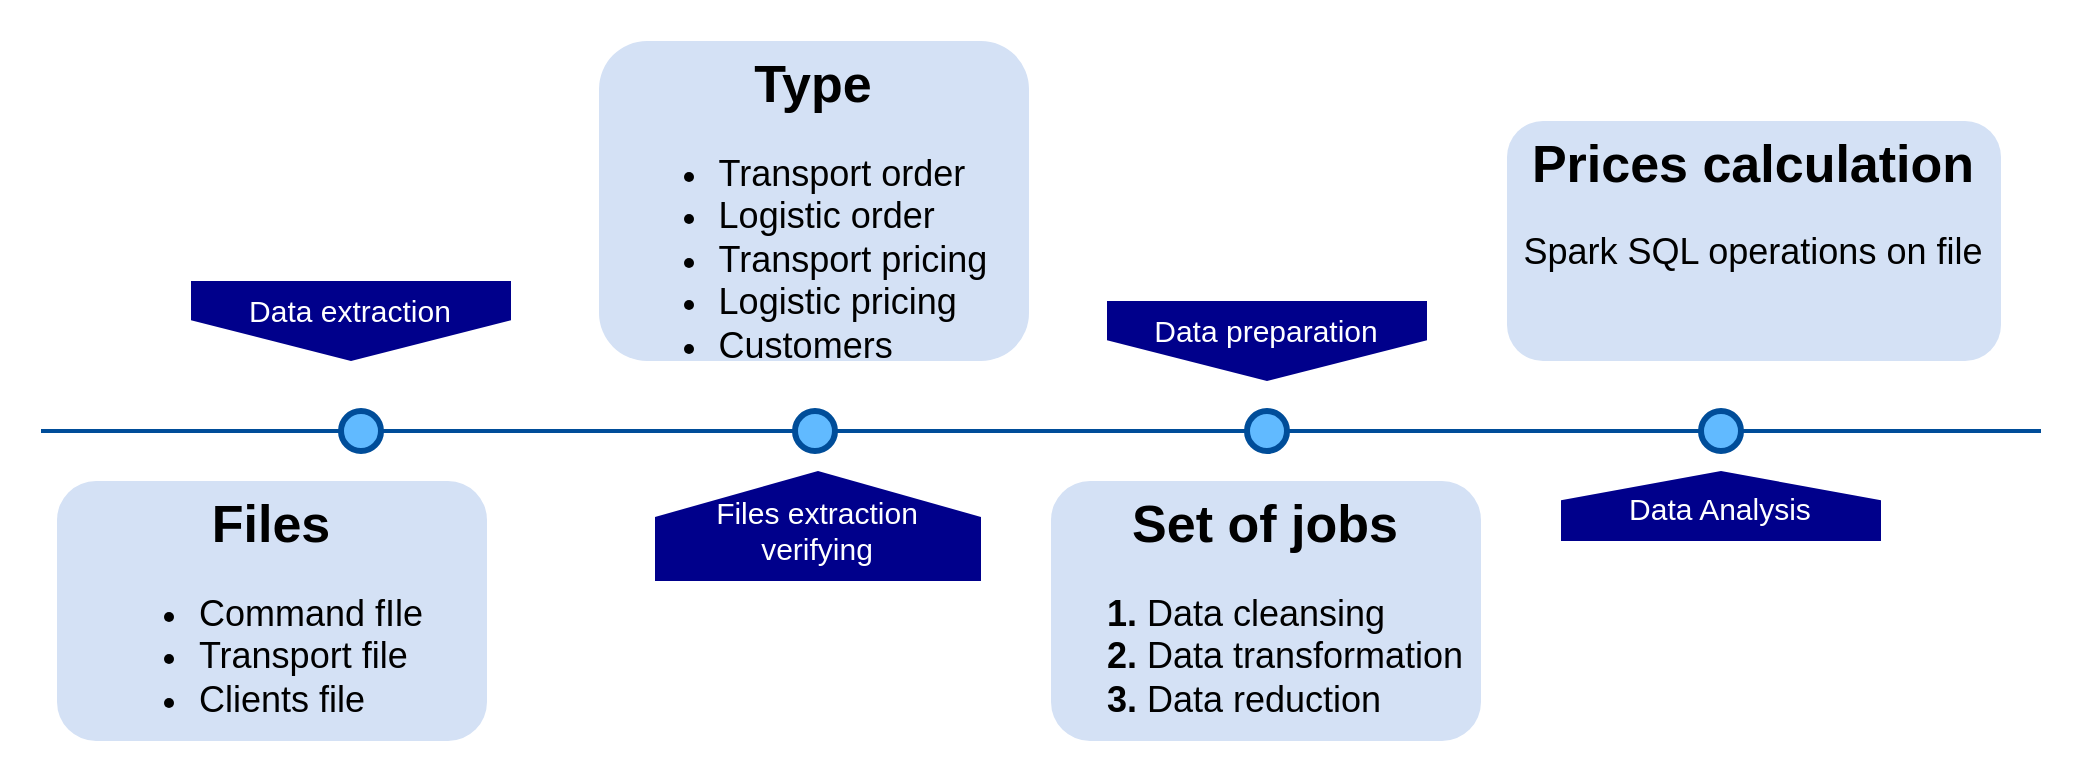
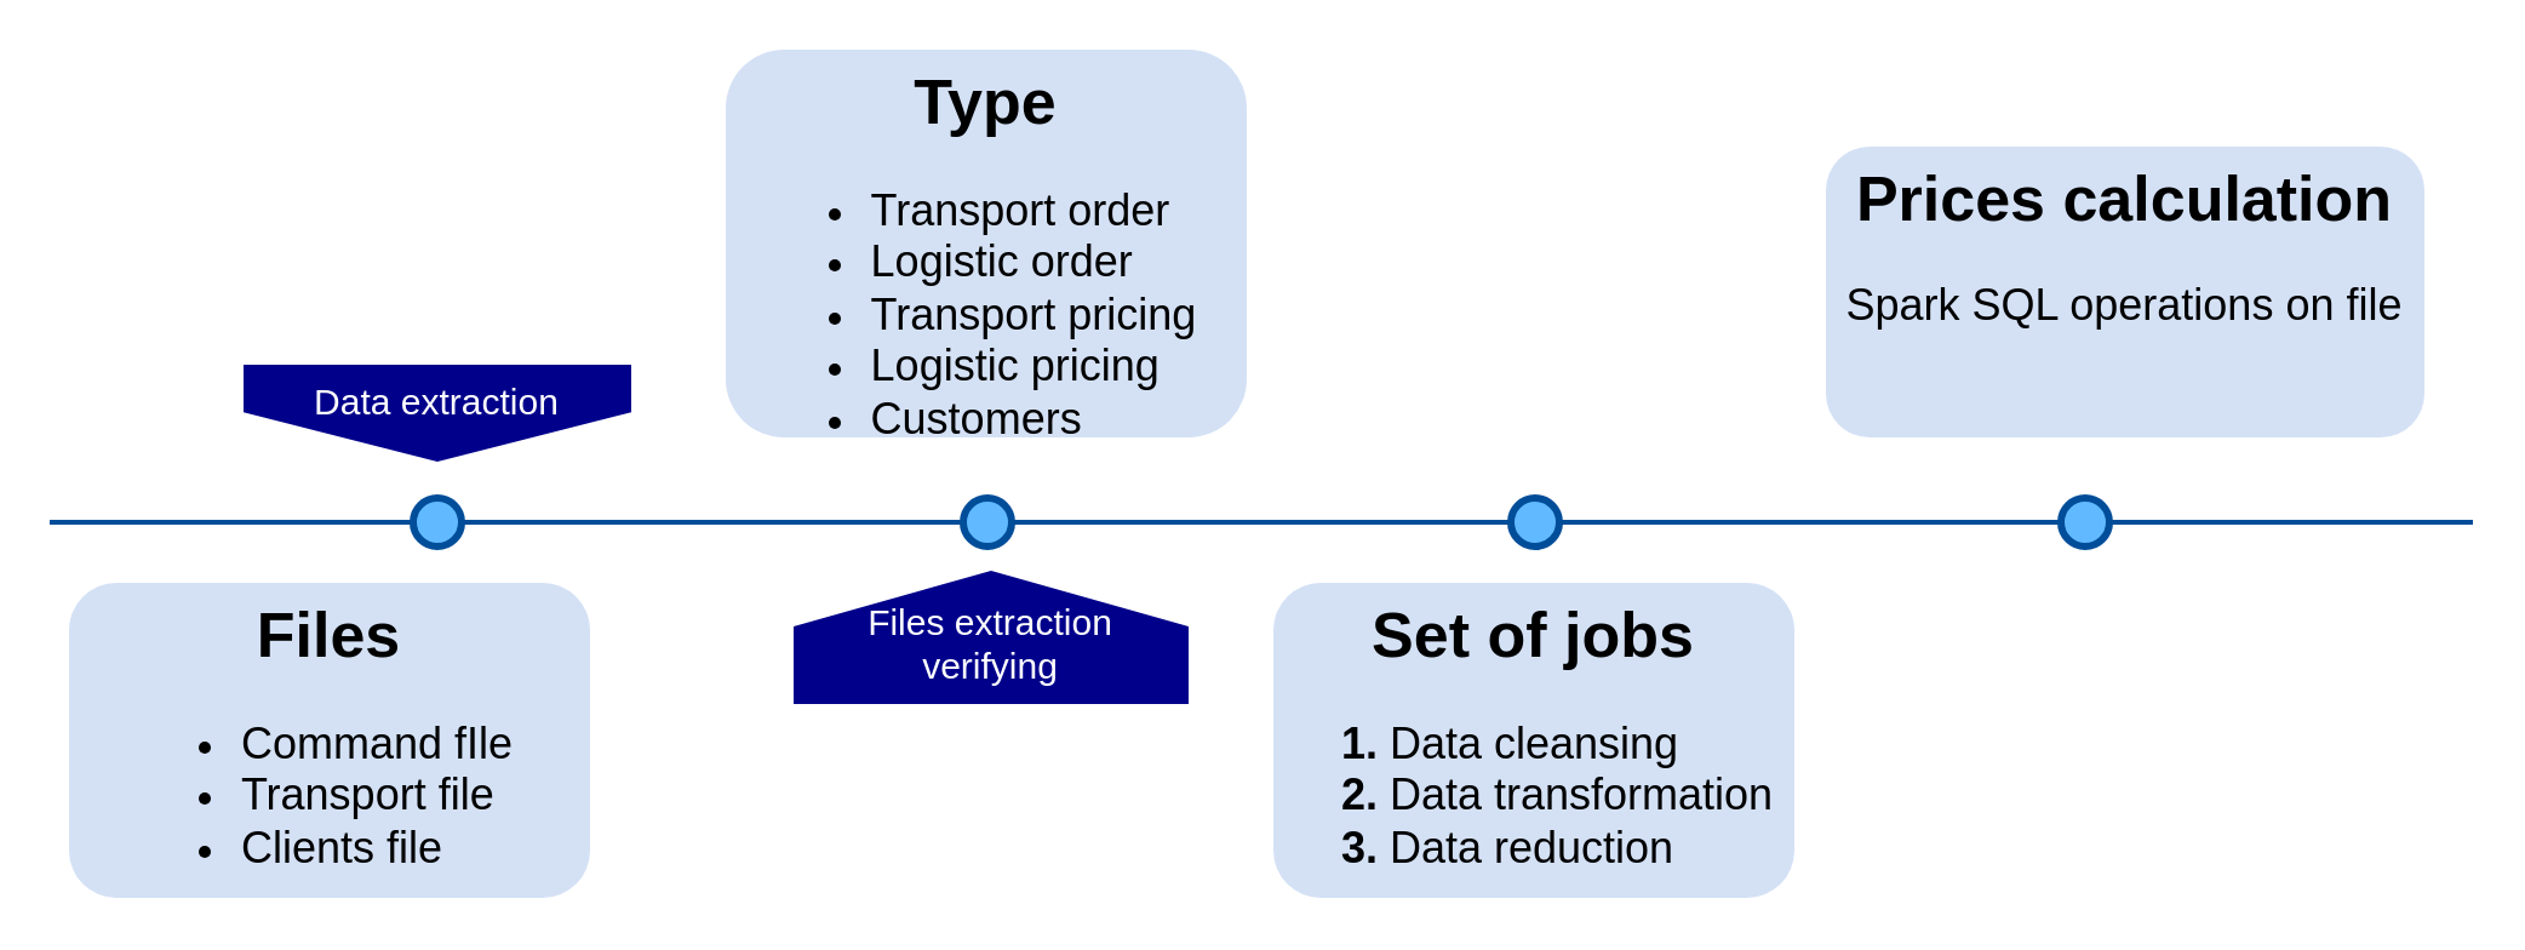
  <mxCell id="0" />
  <mxCell id="1" parent="0" />
  <mxCell id="2" value="" style="line;strokeWidth=2;html=1;fillColor=none;fontSize=28;fontColor=#004D99;strokeColor=#004D99;" parent="1" vertex="1"><mxGeometry x="20" y="210" width="1000" height="10" as="geometry" /></mxCell>
- <mxCell id="3" value="&lt;span&gt;Data preparation&lt;/span&gt;" style="shape=offPageConnector;whiteSpace=wrap;html=1;fontSize=15;fontColor=#FFFFFF;size=0.509;verticalAlign=top;strokeColor=none;fillColor=#00008B;" parent="1" vertex="1"><mxGeometry x="553" y="150" width="160" height="40" as="geometry" /></mxCell>
  <mxCell id="4" value="&lt;span&gt;Files extraction &lt;br&gt;verifying&lt;/span&gt;" style="shape=offPageConnector;whiteSpace=wrap;html=1;fontSize=15;fontColor=#FFFFFF;size=0.418;flipV=1;verticalAlign=bottom;strokeColor=none;spacingBottom=4;fillColor=#00008B;" parent="1" vertex="1"><mxGeometry x="327" y="235" width="163" height="55" as="geometry" /></mxCell>
- <mxCell id="5" value="&lt;span&gt;Data Analysis&lt;/span&gt;" style="shape=offPageConnector;whiteSpace=wrap;html=1;fontSize=15;fontColor=#FFFFFF;size=0.418;flipV=1;verticalAlign=bottom;strokeColor=none;spacingBottom=4;fillColor=#00008B;" parent="1" vertex="1"><mxGeometry x="780" y="235" width="160" height="35" as="geometry" /></mxCell>
  <mxCell id="6" value="" style="ellipse;whiteSpace=wrap;html=1;fillColor=#61BAFF;fontSize=28;fontColor=#004D99;strokeWidth=3;strokeColor=#004D99;" parent="1" vertex="1"><mxGeometry x="170" y="205" width="20" height="20" as="geometry" /></mxCell>
  <mxCell id="7" value="" style="ellipse;whiteSpace=wrap;html=1;fillColor=#61BAFF;fontSize=28;fontColor=#004D99;strokeWidth=3;strokeColor=#004D99;" parent="1" vertex="1"><mxGeometry x="397" y="205" width="20" height="20" as="geometry" /></mxCell>
  <mxCell id="8" value="" style="ellipse;whiteSpace=wrap;html=1;fillColor=#61BAFF;fontSize=28;fontColor=#004D99;strokeWidth=3;strokeColor=#004D99;" parent="1" vertex="1"><mxGeometry x="623" y="205" width="20" height="20" as="geometry" /></mxCell>
  <mxCell id="9" value="" style="ellipse;whiteSpace=wrap;html=1;fillColor=#61BAFF;fontSize=28;fontColor=#004D99;strokeWidth=3;strokeColor=#004D99;" parent="1" vertex="1"><mxGeometry x="850" y="205" width="20" height="20" as="geometry" /></mxCell>
  <mxCell id="10" value="&lt;h1&gt;Files&lt;/h1&gt;&lt;ul style=&quot;font-size: 18px&quot;&gt;&lt;li style=&quot;text-align: left&quot;&gt;Command fIle&lt;/li&gt;&lt;li style=&quot;text-align: left&quot;&gt;Transport file&amp;nbsp;&lt;/li&gt;&lt;li style=&quot;text-align: left&quot;&gt;Clients file&lt;/li&gt;&lt;/ul&gt;&lt;p&gt;&lt;/p&gt;" style="text;html=1;spacing=5;spacingTop=-20;whiteSpace=wrap;overflow=hidden;strokeColor=none;strokeWidth=3;fontSize=13;fontColor=#000000;align=center;rounded=1;fillColor=#D4E1F5;" parent="1" vertex="1"><mxGeometry x="28" y="240" width="215" height="130" as="geometry" /></mxCell>
  <mxCell id="11" value="&lt;h1&gt;Type&lt;/h1&gt;&lt;div style=&quot;font-size: 18px&quot;&gt;&lt;ul&gt;&lt;li style=&quot;text-align: left&quot;&gt;Transport order&lt;/li&gt;&lt;li style=&quot;text-align: left&quot;&gt;Logistic order&lt;/li&gt;&lt;li style=&quot;text-align: left&quot;&gt;Transport pricing&lt;/li&gt;&lt;li style=&quot;text-align: left&quot;&gt;Logistic pricing&lt;/li&gt;&lt;li style=&quot;text-align: left&quot;&gt;Customers&lt;/li&gt;&lt;/ul&gt;&lt;/div&gt;" style="text;html=1;spacing=5;spacingTop=-20;whiteSpace=wrap;overflow=hidden;strokeColor=none;strokeWidth=3;fontSize=13;fontColor=#000000;align=center;rounded=1;fillColor=#D4E1F5;" parent="1" vertex="1"><mxGeometry x="299" y="20" width="215" height="160" as="geometry" /></mxCell>
  <mxCell id="12" value="&lt;h1&gt;Set of jobs&lt;/h1&gt;&lt;h1 style=&quot;font-size: 18px&quot;&gt;&lt;div style=&quot;text-align: left&quot;&gt;&lt;ol&gt;&lt;li&gt;&lt;span style=&quot;font-weight: normal&quot;&gt;Data cleansing&amp;nbsp;&lt;/span&gt;&lt;/li&gt;&lt;li&gt;&lt;span style=&quot;font-weight: normal&quot;&gt;Data transformation&lt;/span&gt;&lt;/li&gt;&lt;li&gt;&lt;span style=&quot;font-weight: normal&quot;&gt;Data reduction&lt;/span&gt;&lt;/li&gt;&lt;/ol&gt;&lt;/div&gt;&lt;/h1&gt;&lt;div&gt;&lt;br&gt;&lt;/div&gt;" style="text;html=1;spacing=5;spacingTop=-20;whiteSpace=wrap;overflow=hidden;strokeColor=none;strokeWidth=3;fontSize=13;fontColor=#000000;align=center;rounded=1;fillColor=#D4E1F5;" parent="1" vertex="1"><mxGeometry x="525" y="240" width="215" height="130" as="geometry" /></mxCell>
  <mxCell id="13" value="&lt;h1&gt;Prices calculation&lt;/h1&gt;&lt;p&gt;&lt;font style=&quot;font-size: 18px&quot;&gt;Spark SQL operations on file&lt;/font&gt;&lt;/p&gt;" style="text;html=1;spacing=5;spacingTop=-20;whiteSpace=wrap;overflow=hidden;strokeColor=none;strokeWidth=3;fontSize=13;fontColor=#000000;align=center;rounded=1;fillColor=#D4E1F5;" parent="1" vertex="1"><mxGeometry x="753" y="60" width="247" height="120" as="geometry" /></mxCell>
- <mxCell id="14" value="&lt;span&gt;Data extraction&lt;/span&gt;" style="shape=offPageConnector;whiteSpace=wrap;html=1;fontSize=15;fontColor=#FFFFFF;size=0.509;verticalAlign=top;strokeColor=none;fillColor=#00008B;" vertex="1" parent="1"><mxGeometry x="95" y="140" width="160" height="40" as="geometry" /></mxCell>
+ <mxCell id="14" value="&lt;span&gt;Data extraction&lt;/span&gt;" style="shape=offPageConnector;whiteSpace=wrap;html=1;fontSize=15;fontColor=#FFFFFF;size=0.509;verticalAlign=top;strokeColor=none;fillColor=#00008B;" vertex="1" parent="1"><mxGeometry x="100" y="150" width="160" height="40" as="geometry" /></mxCell>
